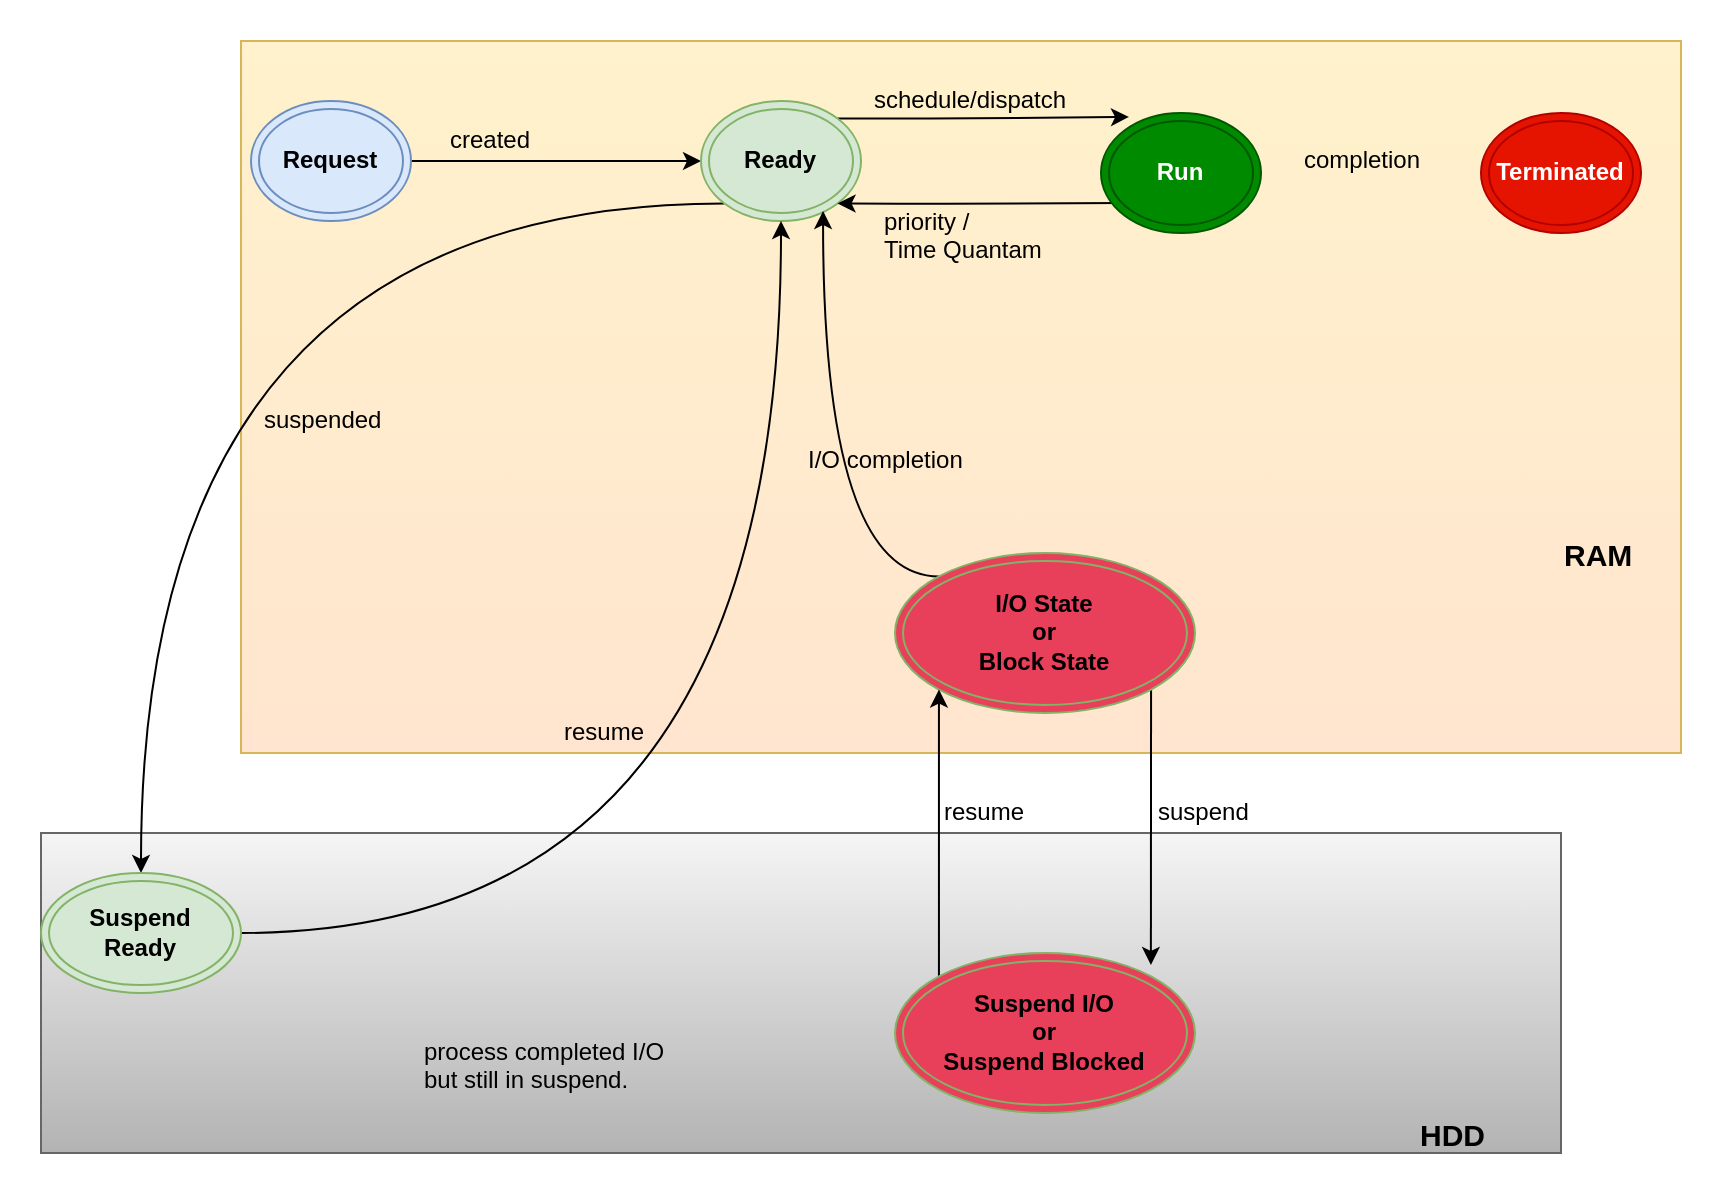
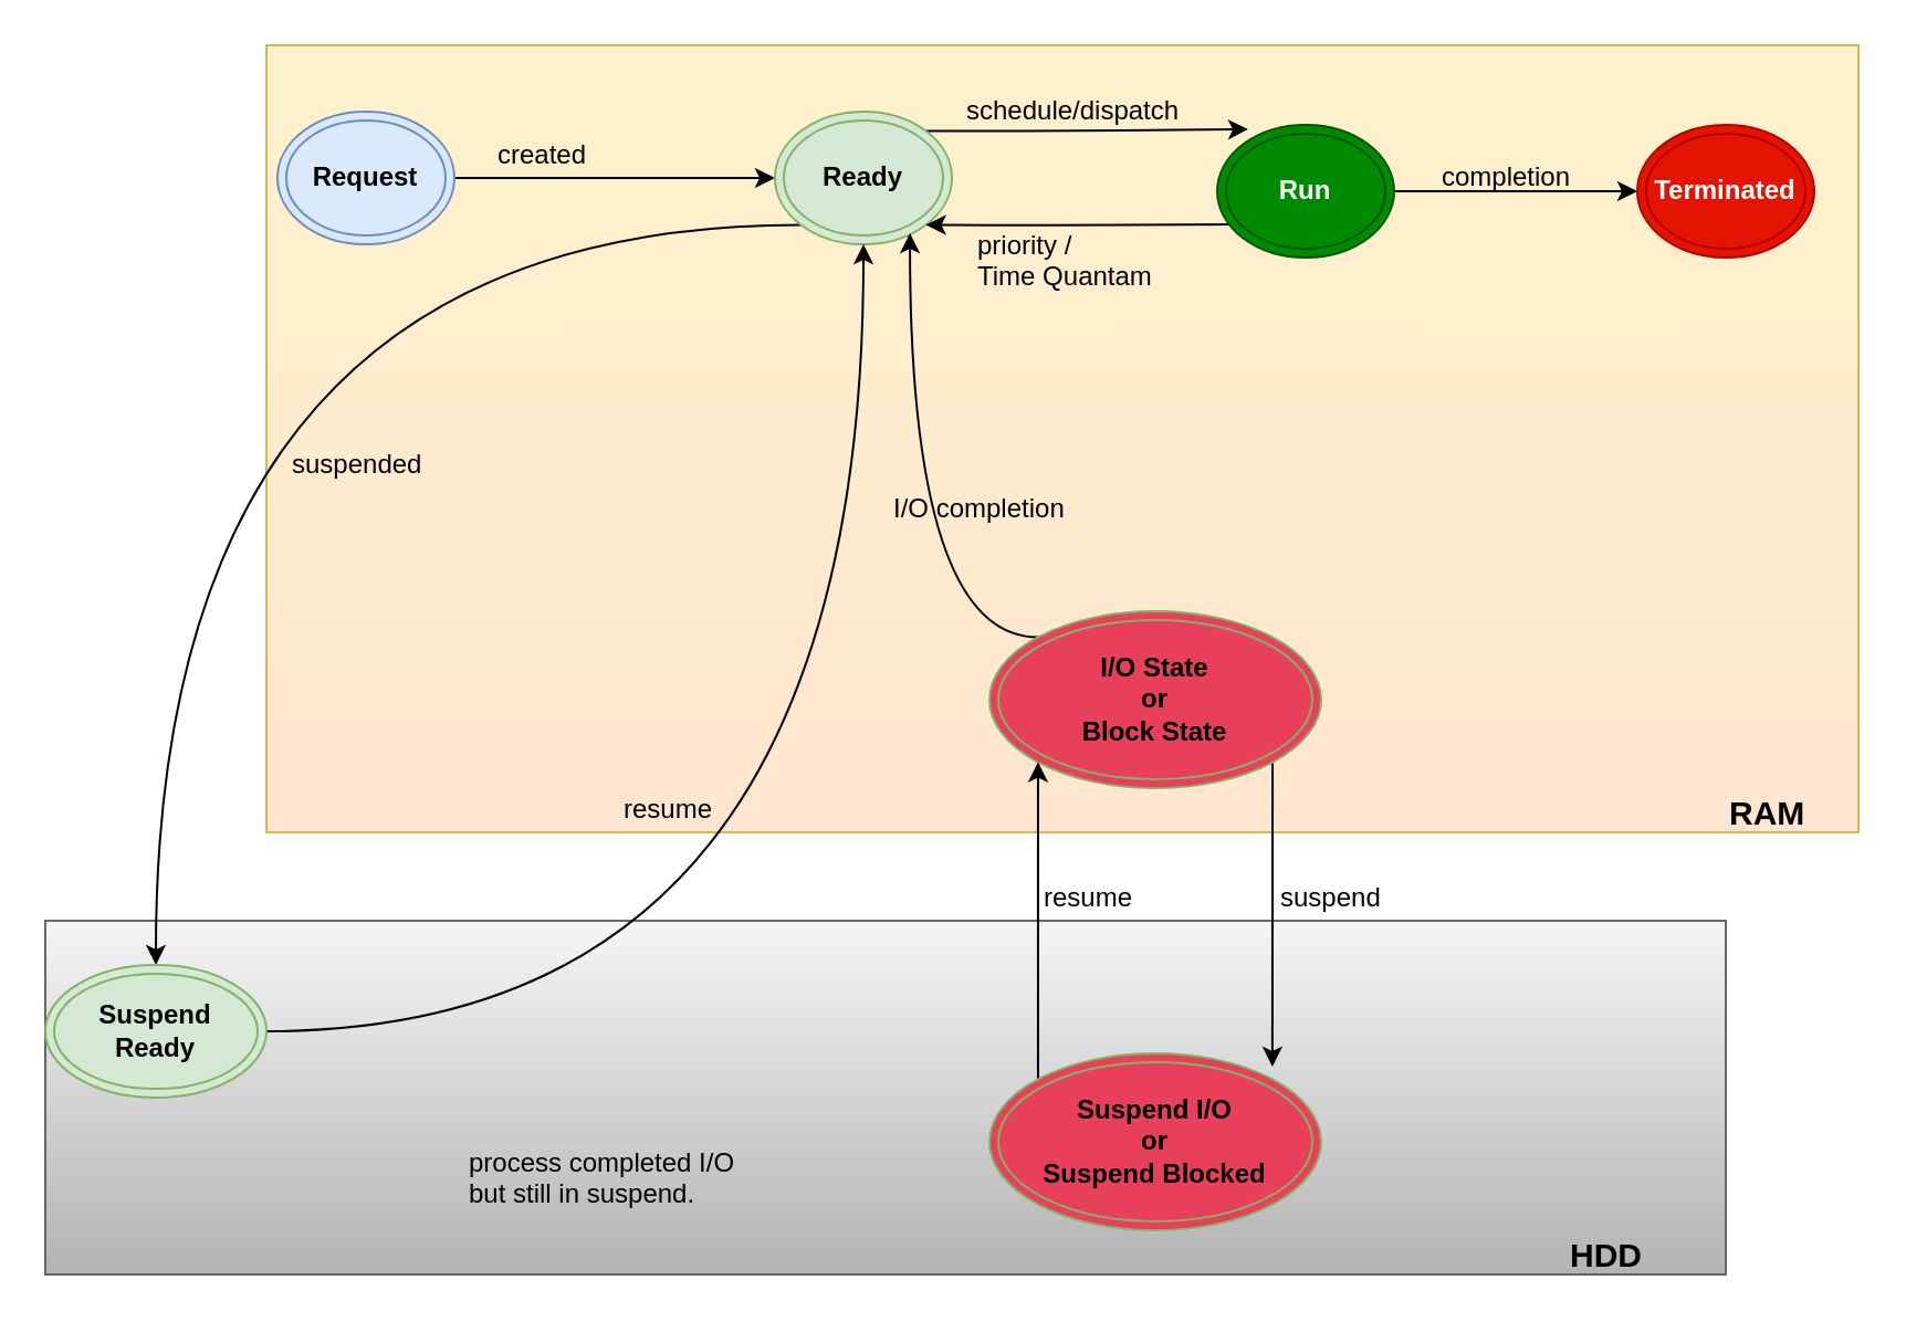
  <mxCell id="0" />
  <mxCell id="1" parent="0" />
  <mxCell id="2" value="" style="verticalLabelPosition=bottom;verticalAlign=top;html=1;shape=mxgraph.basic.rect;fillColor=#f5f5f5;fillColor2=none;strokeColor=#666666;strokeWidth=1;size=20;indent=5;gradientColor=#b3b3b3;" vertex="1" parent="1"><mxGeometry x="20" y="416" width="760" height="160" as="geometry" /></mxCell>
  <mxCell id="3" value="" style="verticalLabelPosition=bottom;verticalAlign=top;html=1;shape=mxgraph.basic.rect;fillColor=#fff2cc;fillColor2=none;strokeColor=#d6b656;strokeWidth=1;size=20;indent=5;gradientColor=#FFE5CF;" vertex="1" parent="1"><mxGeometry x="120" y="20" width="720" height="356" as="geometry" /></mxCell>
  <mxCell id="4" style="edgeStyle=orthogonalEdgeStyle;rounded=0;orthogonalLoop=1;jettySize=auto;html=1;" edge="1" parent="1" source="5" target="8"><mxGeometry relative="1" as="geometry" /></mxCell>
  <mxCell id="5" value="&lt;b&gt;Request&lt;/b&gt;" style="ellipse;shape=doubleEllipse;whiteSpace=wrap;html=1;fillColor=#dae8fc;strokeColor=#6c8ebf;" vertex="1" parent="1"><mxGeometry x="125" y="50" width="80" height="60" as="geometry" /></mxCell>
  <mxCell id="6" style="edgeStyle=orthogonalEdgeStyle;curved=1;orthogonalLoop=1;jettySize=auto;html=1;exitX=0;exitY=1;exitDx=0;exitDy=0;entryX=0.5;entryY=0;entryDx=0;entryDy=0;" edge="1" parent="1" source="8" target="14"><mxGeometry relative="1" as="geometry" /></mxCell>
  <mxCell id="7" style="edgeStyle=orthogonalEdgeStyle;curved=1;orthogonalLoop=1;jettySize=auto;html=1;exitX=1;exitY=0;exitDx=0;exitDy=0;entryX=0.175;entryY=0.033;entryDx=0;entryDy=0;entryPerimeter=0;" edge="1" parent="1" source="8" target="11"><mxGeometry relative="1" as="geometry" /></mxCell>
  <mxCell id="8" value="&lt;b&gt;Ready&lt;/b&gt;" style="ellipse;shape=doubleEllipse;whiteSpace=wrap;html=1;fillColor=#d5e8d4;strokeColor=#82b366;" vertex="1" parent="1"><mxGeometry x="350" y="50" width="80" height="60" as="geometry" /></mxCell>
  <mxCell id="9" style="edgeStyle=orthogonalEdgeStyle;curved=1;orthogonalLoop=1;jettySize=auto;html=1;entryX=1;entryY=1;entryDx=0;entryDy=0;" edge="1" parent="1" target="8"><mxGeometry relative="1" as="geometry"><mxPoint x="562" y="101" as="sourcePoint" /></mxGeometry></mxCell>
+ <mxCell id="10" style="edgeStyle=orthogonalEdgeStyle;curved=1;orthogonalLoop=1;jettySize=auto;html=1;exitX=1;exitY=0.5;exitDx=0;exitDy=0;" edge="1" parent="1" source="11" target="12"><mxGeometry relative="1" as="geometry" /></mxCell>
  <mxCell id="11" value="&lt;b&gt;Run&lt;/b&gt;" style="ellipse;shape=doubleEllipse;whiteSpace=wrap;html=1;fillColor=#008a00;strokeColor=#005700;fontColor=#ffffff;" vertex="1" parent="1"><mxGeometry x="550" y="56" width="80" height="60" as="geometry" /></mxCell>
  <mxCell id="12" value="&lt;b&gt;Terminated&lt;/b&gt;" style="ellipse;shape=doubleEllipse;whiteSpace=wrap;html=1;fillColor=#e51400;strokeColor=#B20000;fontColor=#ffffff;" vertex="1" parent="1"><mxGeometry x="740" y="56" width="80" height="60" as="geometry" /></mxCell>
  <mxCell id="13" style="edgeStyle=orthogonalEdgeStyle;curved=1;orthogonalLoop=1;jettySize=auto;html=1;exitX=1;exitY=0.5;exitDx=0;exitDy=0;" edge="1" parent="1" source="14" target="8"><mxGeometry relative="1" as="geometry" /></mxCell>
  <mxCell id="14" value="&lt;b&gt;Suspend&lt;br&gt;Ready&lt;br&gt;&lt;/b&gt;" style="ellipse;shape=doubleEllipse;whiteSpace=wrap;html=1;fillColor=#d5e8d4;strokeColor=#82b366;" vertex="1" parent="1"><mxGeometry x="20" y="436" width="100" height="60" as="geometry" /></mxCell>
  <mxCell id="15" style="edgeStyle=orthogonalEdgeStyle;curved=1;orthogonalLoop=1;jettySize=auto;html=1;exitX=0;exitY=0;exitDx=0;exitDy=0;entryX=0.763;entryY=0.917;entryDx=0;entryDy=0;entryPerimeter=0;" edge="1" parent="1" source="17" target="8"><mxGeometry relative="1" as="geometry" /></mxCell>
  <mxCell id="16" style="edgeStyle=orthogonalEdgeStyle;curved=1;orthogonalLoop=1;jettySize=auto;html=1;exitX=1;exitY=1;exitDx=0;exitDy=0;entryX=0.853;entryY=0.075;entryDx=0;entryDy=0;entryPerimeter=0;" edge="1" parent="1" source="17" target="19"><mxGeometry relative="1" as="geometry" /></mxCell>
  <mxCell id="17" value="&lt;b&gt;I/O State&lt;br&gt;or&lt;br&gt;Block State&lt;br&gt;&lt;/b&gt;" style="ellipse;shape=doubleEllipse;whiteSpace=wrap;html=1;fillColor=#E83F5B;strokeColor=#82b366;" vertex="1" parent="1"><mxGeometry x="447" y="276" width="150" height="80" as="geometry" /></mxCell>
  <mxCell id="18" style="edgeStyle=orthogonalEdgeStyle;curved=1;orthogonalLoop=1;jettySize=auto;html=1;exitX=0;exitY=0;exitDx=0;exitDy=0;entryX=0;entryY=1;entryDx=0;entryDy=0;" edge="1" parent="1" source="19" target="17"><mxGeometry relative="1" as="geometry" /></mxCell>
  <mxCell id="19" value="&lt;b&gt;Suspend I/O&lt;br&gt;or&lt;br&gt;Suspend Blocked&lt;br&gt;&lt;/b&gt;" style="ellipse;shape=doubleEllipse;whiteSpace=wrap;html=1;fillColor=#E83F5B;strokeColor=#82b366;" vertex="1" parent="1"><mxGeometry x="447" y="476" width="150" height="80" as="geometry" /></mxCell>
  <mxCell id="20" value="created" style="text;html=1;resizable=0;points=[];autosize=1;align=left;verticalAlign=top;spacingTop=-4;" vertex="1" parent="1"><mxGeometry x="222.5" y="60" width="60" height="20" as="geometry" /></mxCell>
  <mxCell id="21" value="suspended" style="text;html=1;resizable=0;points=[];autosize=1;align=left;verticalAlign=top;spacingTop=-4;" vertex="1" parent="1"><mxGeometry x="130" y="200" width="70" height="20" as="geometry" /></mxCell>
  <mxCell id="22" value="resume" style="text;html=1;resizable=0;points=[];autosize=1;align=left;verticalAlign=top;spacingTop=-4;" vertex="1" parent="1"><mxGeometry x="280" y="356" width="60" height="20" as="geometry" /></mxCell>
  <mxCell id="23" value="schedule/dispatch" style="text;html=1;resizable=0;points=[];autosize=1;align=left;verticalAlign=top;spacingTop=-4;" vertex="1" parent="1"><mxGeometry x="435" y="40" width="110" height="20" as="geometry" /></mxCell>
  <mxCell id="24" value="priority /&lt;br&gt;Time Quantam" style="text;html=1;resizable=0;points=[];autosize=1;align=left;verticalAlign=top;spacingTop=-4;" vertex="1" parent="1"><mxGeometry x="440" y="101" width="90" height="30" as="geometry" /></mxCell>
  <mxCell id="25" value="completion" style="text;html=1;resizable=0;points=[];autosize=1;align=left;verticalAlign=top;spacingTop=-4;" vertex="1" parent="1"><mxGeometry x="650" y="70" width="70" height="20" as="geometry" /></mxCell>
  <mxCell id="26" value="I/O completion" style="text;html=1;resizable=0;points=[];autosize=1;align=left;verticalAlign=top;spacingTop=-4;" vertex="1" parent="1"><mxGeometry x="402" y="220" width="90" height="20" as="geometry" /></mxCell>
  <mxCell id="27" value="suspend" style="text;html=1;resizable=0;points=[];autosize=1;align=left;verticalAlign=top;spacingTop=-4;" vertex="1" parent="1"><mxGeometry x="577" y="396" width="60" height="20" as="geometry" /></mxCell>
  <mxCell id="28" value="resume" style="text;html=1;resizable=0;points=[];autosize=1;align=left;verticalAlign=top;spacingTop=-4;" vertex="1" parent="1"><mxGeometry x="470" y="396" width="60" height="20" as="geometry" /></mxCell>
  <mxCell id="29" value="process completed I/O&lt;br&gt;but still in suspend." style="text;html=1;resizable=0;points=[];autosize=1;align=left;verticalAlign=top;spacingTop=-4;" vertex="1" parent="1"><mxGeometry x="210" y="516" width="140" height="30" as="geometry" /></mxCell>
- <mxCell id="30" value="&lt;b&gt;&lt;font style=&quot;font-size: 15px&quot;&gt;RAM&lt;/font&gt;&lt;/b&gt;" style="text;html=1;resizable=0;points=[];autosize=1;align=left;verticalAlign=top;spacingTop=-4;" vertex="1" parent="1"><mxGeometry x="780" y="266" width="50" height="20" as="geometry" /></mxCell>
+ <mxCell id="30" value="&lt;b&gt;&lt;font style=&quot;font-size: 15px&quot;&gt;RAM&lt;/font&gt;&lt;/b&gt;" style="text;html=1;resizable=0;points=[];autosize=1;align=left;verticalAlign=top;spacingTop=-4;" vertex="1" parent="1"><mxGeometry x="780" y="356" width="50" height="20" as="geometry" /></mxCell>
  <mxCell id="31" value="&lt;b&gt;&lt;font style=&quot;font-size: 15px&quot;&gt;HDD&lt;/font&gt;&lt;/b&gt;" style="text;html=1;resizable=0;points=[];autosize=1;align=left;verticalAlign=top;spacingTop=-4;" vertex="1" parent="1"><mxGeometry x="708" y="556" width="50" height="20" as="geometry" /></mxCell>
